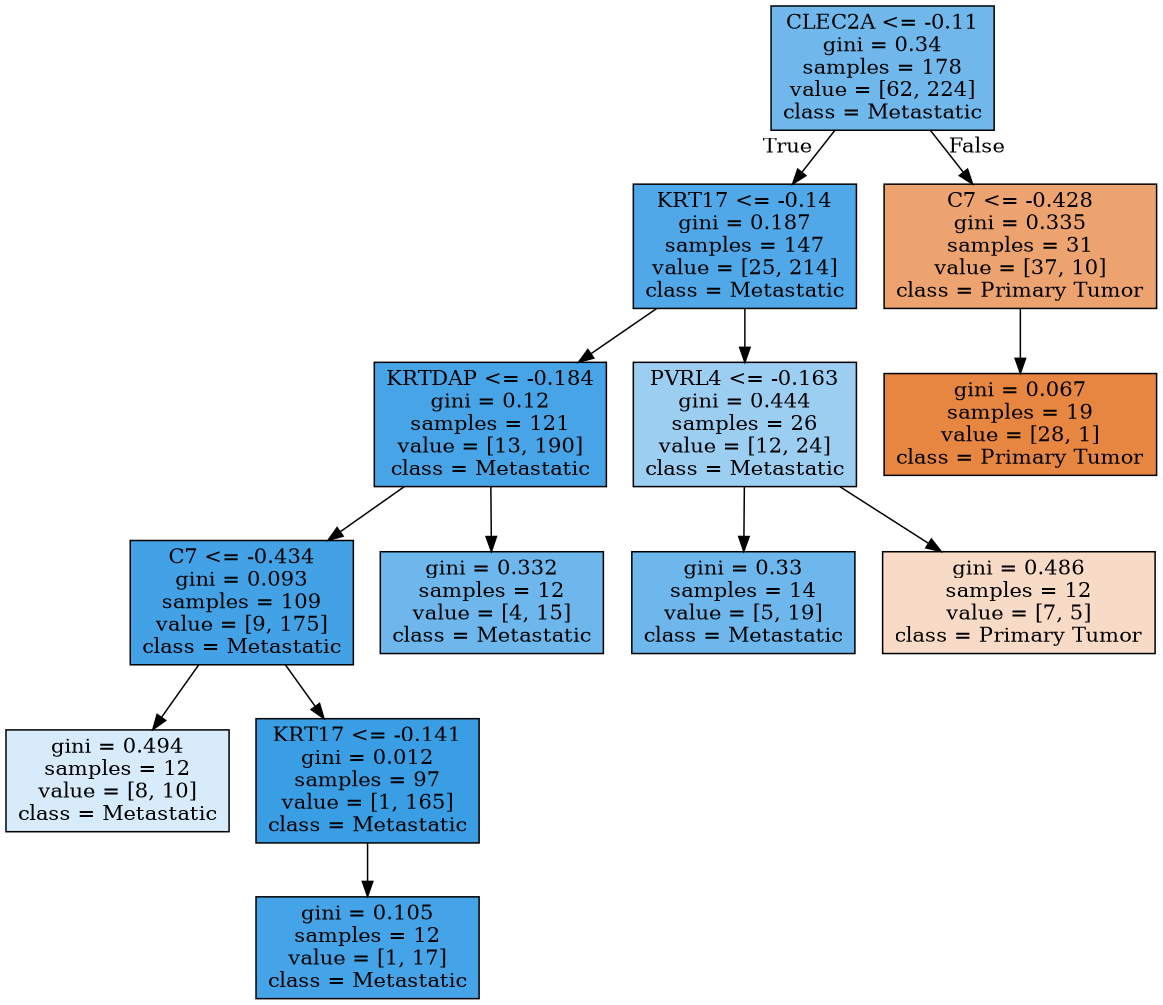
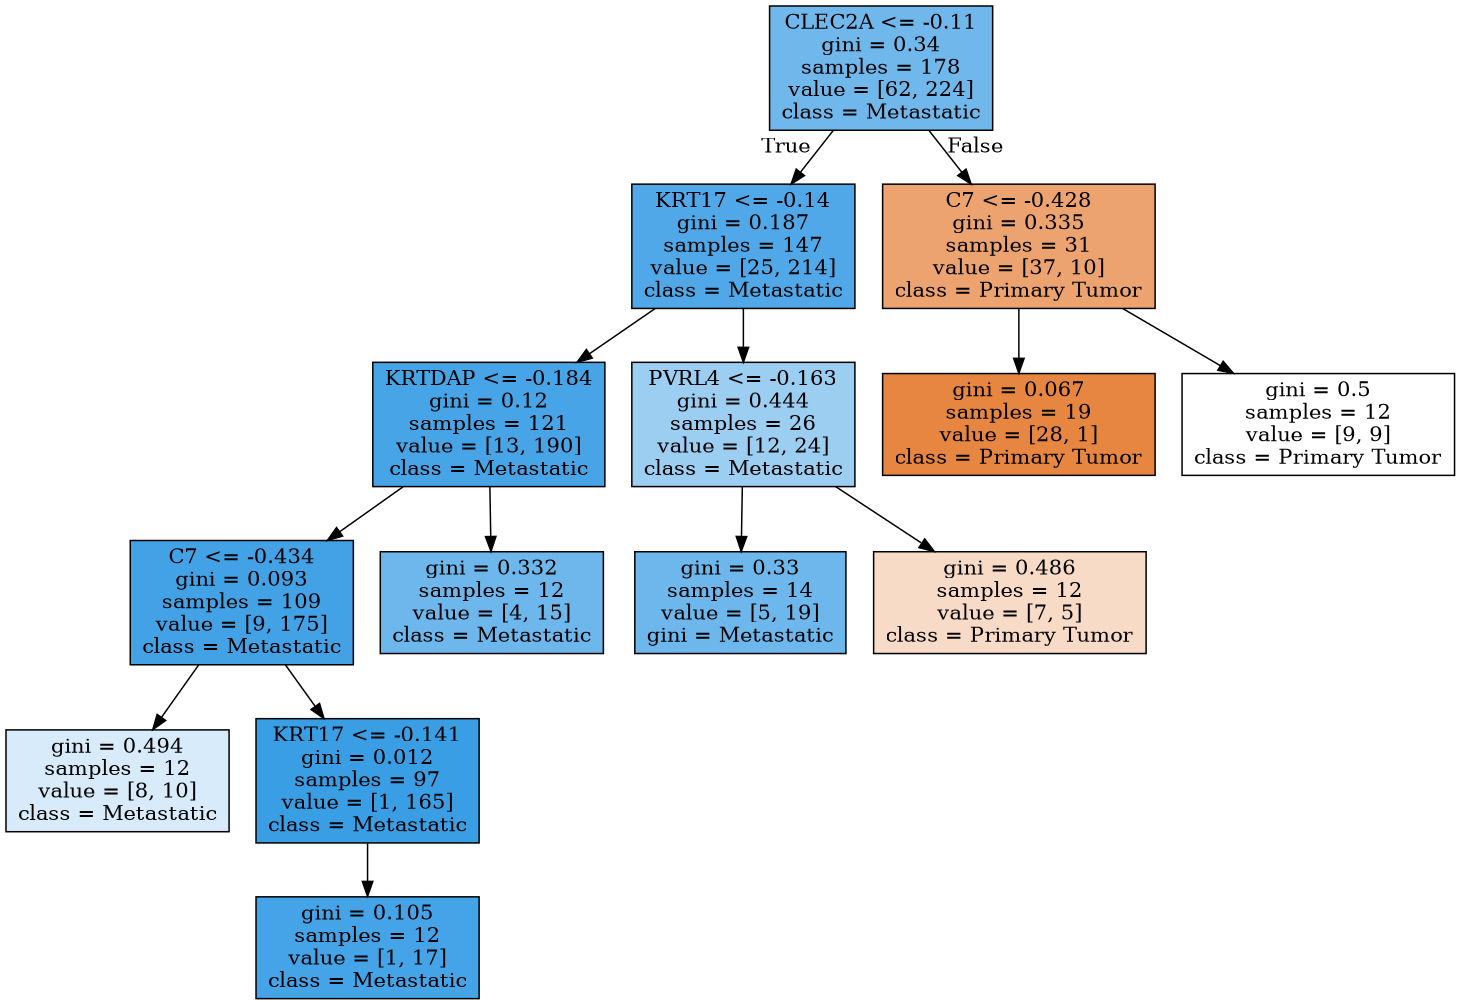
  digraph {
    node [color=black shape=box style=filled]
    n1 [fillcolor="#70b8ec" label="CLEC2A <= -0.11\ngini = 0.34\nsamples = 178\nvalue = [62, 224]\nclass = Metastatic"]
    n2 [fillcolor="#50a8e8" label="KRT17 <= -0.14\ngini = 0.187\nsamples = 147\nvalue = [25, 214]\nclass = Metastatic"]
    n3 [fillcolor="#eca36f" label="C7 <= -0.428\ngini = 0.335\nsamples = 31\nvalue = [37, 10]\nclass = Primary Tumor"]
    n4 [fillcolor="#47a4e7" label="KRTDAP <= -0.184\ngini = 0.12\nsamples = 121\nvalue = [13, 190]\nclass = Metastatic"]
    n5 [fillcolor="#9ccef2" label="PVRL4 <= -0.163\ngini = 0.444\nsamples = 26\nvalue = [12, 24]\nclass = Metastatic"]
    n6 [fillcolor="#e68640" label="gini = 0.067\nsamples = 19\nvalue = [28, 1]\nclass = Primary Tumor"]
+   n7 [fillcolor="#ffffff" label="gini = 0.5\nsamples = 12\nvalue = [9, 9]\nclass = Primary Tumor"]
    n8 [fillcolor="#43a2e6" label="C7 <= -0.434\ngini = 0.093\nsamples = 109\nvalue = [9, 175]\nclass = Metastatic"]
    n9 [fillcolor="#6eb7ec" label="gini = 0.332\nsamples = 12\nvalue = [4, 15]\nclass = Metastatic"]
-   n10 [fillcolor="#6db7ec" label="gini = 0.33\nsamples = 14\nvalue = [5, 19]\nclass = Metastatic"]
+   n10 [fillcolor="#6db7ec" label="gini = 0.33\nsamples = 14\nvalue = [5, 19]\ngini = Metastatic"]
    n11 [fillcolor="#f8dbc6" label="gini = 0.486\nsamples = 12\nvalue = [7, 5]\nclass = Primary Tumor"]
    n12 [fillcolor="#d7ebfa" label="gini = 0.494\nsamples = 12\nvalue = [8, 10]\nclass = Metastatic"]
    n13 [fillcolor="#3a9ee5" label="KRT17 <= -0.141\ngini = 0.012\nsamples = 97\nvalue = [1, 165]\nclass = Metastatic"]
    n14 [fillcolor="#45a3e7" label="gini = 0.105\nsamples = 12\nvalue = [1, 17]\nclass = Metastatic"]
    n1 -> n2 [headlabel=True labelangle=45 labeldistance=2.5]
    n1 -> n3 [headlabel=False labelangle=-45 labeldistance=2.5]
    n2 -> n4
    n2 -> n5
    n3 -> n6
+   n3 -> n7
    n4 -> n8
    n4 -> n9
    n5 -> n10
    n5 -> n11
    n8 -> n12
    n8 -> n13
    n13 -> n14
  }
